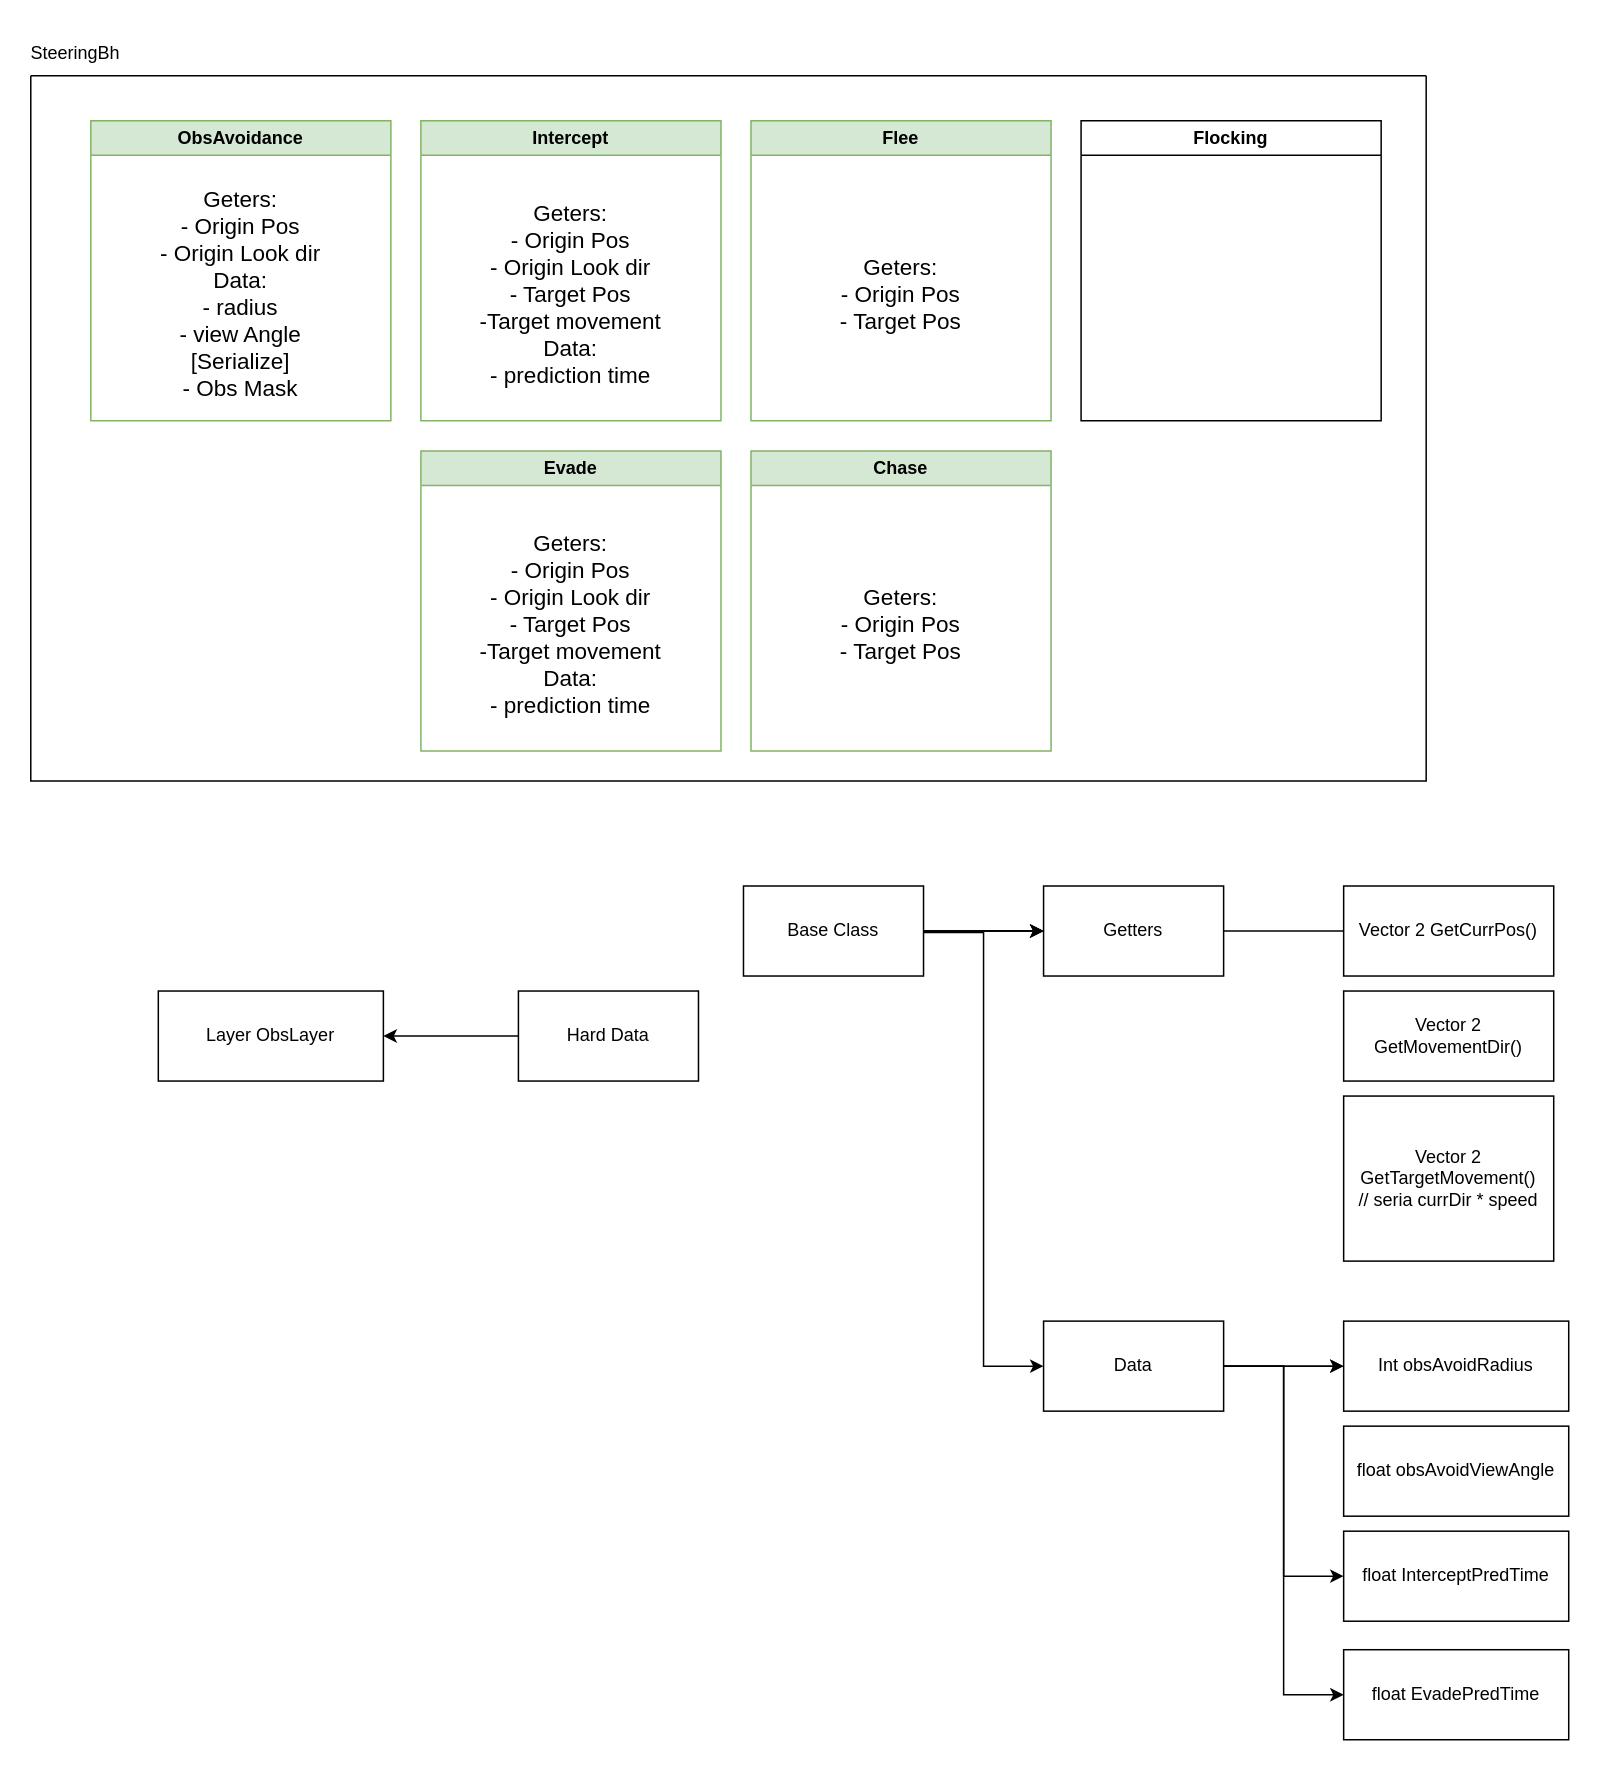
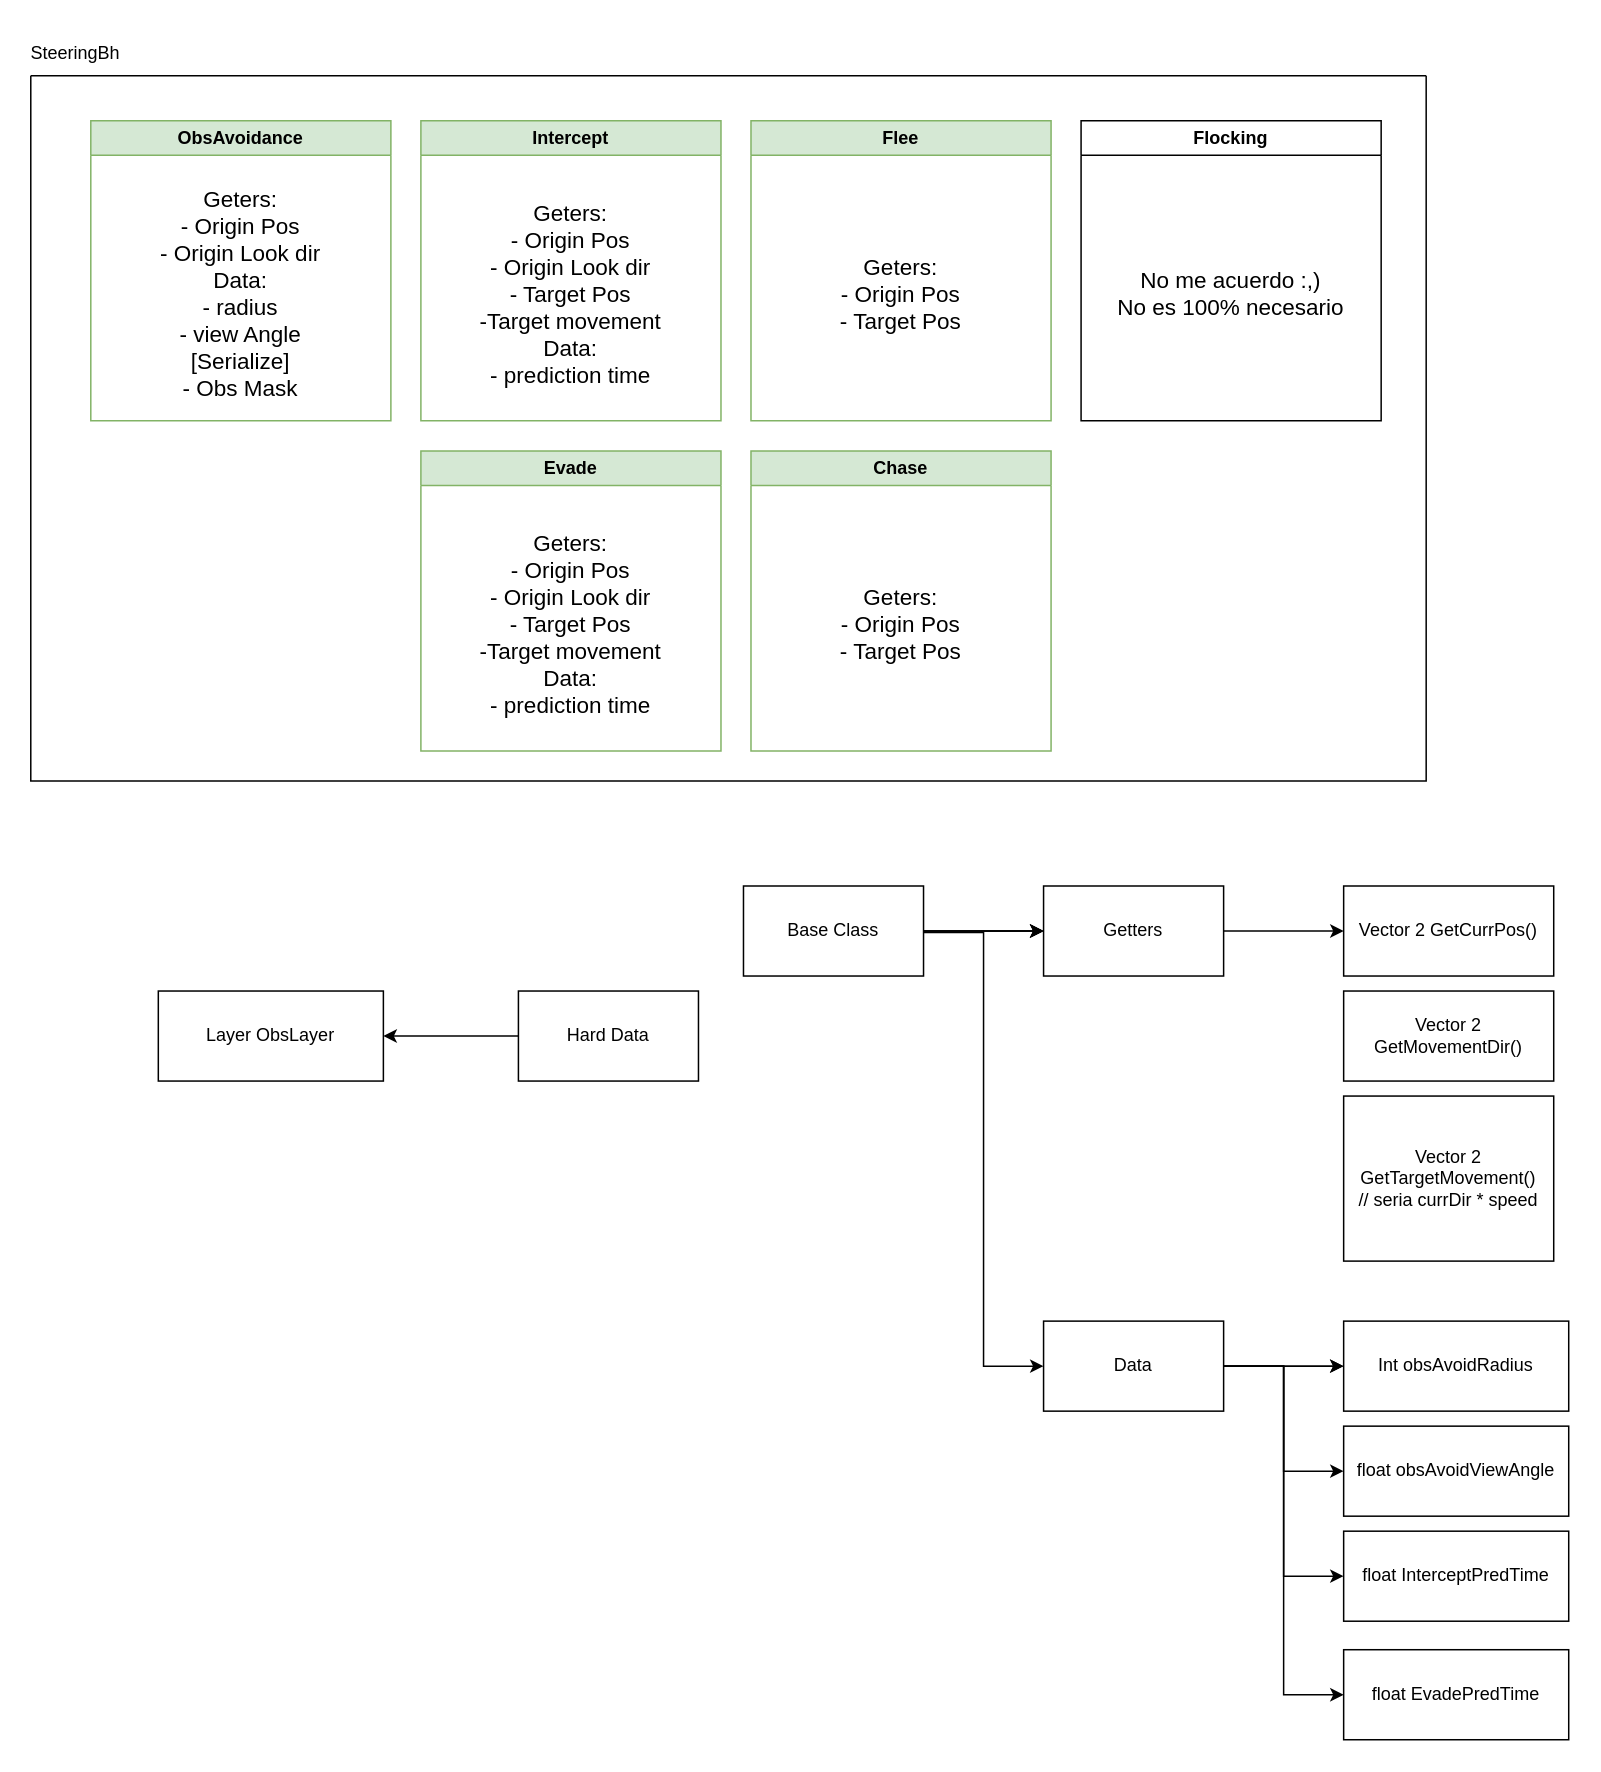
  <mxCell id="0" />
  <mxCell id="1" parent="0" />
  <mxCell id="2" value="" style="swimlane;startSize=0;" vertex="1" parent="1"><mxGeometry x="20" y="50" width="930" height="470" as="geometry"><mxRectangle x="40" y="90" width="50" height="40" as="alternateBounds" /></mxGeometry></mxCell>
  <mxCell id="3" value="ObsAvoidance" style="swimlane;whiteSpace=wrap;html=1;fillColor=#d5e8d4;strokeColor=#82b366;" vertex="1" parent="2"><mxGeometry x="40" y="30" width="200" height="200" as="geometry"><mxRectangle x="40" y="30" width="120" height="30" as="alternateBounds" /></mxGeometry></mxCell>
  <mxCell id="4" value="&lt;div style=&quot;font-size: 15px;&quot;&gt;&lt;span style=&quot;background-color: initial;&quot;&gt;&lt;font style=&quot;font-size: 15px;&quot;&gt;Geters:&lt;/font&gt;&lt;/span&gt;&lt;/div&gt;&lt;font style=&quot;font-size: 15px;&quot;&gt;- Origin Pos&lt;br&gt;- Origin Look dir&lt;br&gt;Data:&lt;br&gt;- radius&lt;br&gt;- view Angle&lt;br&gt;[Serialize]&lt;br&gt;- Obs Mask&lt;/font&gt;" style="text;html=1;strokeColor=none;fillColor=none;align=center;verticalAlign=middle;whiteSpace=wrap;rounded=0;" vertex="1" parent="3"><mxGeometry y="30" width="200" height="170" as="geometry" /></mxCell>
  <mxCell id="5" value="Intercept" style="swimlane;whiteSpace=wrap;html=1;fillColor=#d5e8d4;strokeColor=#82b366;" vertex="1" parent="2"><mxGeometry x="260" y="30" width="200" height="200" as="geometry"><mxRectangle x="40" y="30" width="120" height="30" as="alternateBounds" /></mxGeometry></mxCell>
  <mxCell id="6" value="&lt;div style=&quot;font-size: 15px;&quot;&gt;&lt;span style=&quot;background-color: initial;&quot;&gt;&lt;font style=&quot;font-size: 15px;&quot;&gt;Geters:&lt;/font&gt;&lt;/span&gt;&lt;/div&gt;&lt;font style=&quot;font-size: 15px;&quot;&gt;- Origin Pos&lt;br&gt;- Origin Look dir&lt;br&gt;- Target Pos&lt;br&gt;-Target movement&lt;br&gt;Data:&lt;br&gt;- prediction time&lt;/font&gt;" style="text;html=1;strokeColor=none;fillColor=none;align=center;verticalAlign=middle;whiteSpace=wrap;rounded=0;" vertex="1" parent="5"><mxGeometry y="30" width="200" height="170" as="geometry" /></mxCell>
  <mxCell id="7" value="Flee" style="swimlane;whiteSpace=wrap;html=1;fillColor=#d5e8d4;strokeColor=#82b366;" vertex="1" parent="2"><mxGeometry x="480" y="30" width="200" height="200" as="geometry"><mxRectangle x="40" y="30" width="120" height="30" as="alternateBounds" /></mxGeometry></mxCell>
  <mxCell id="8" value="&lt;div style=&quot;font-size: 15px;&quot;&gt;&lt;span style=&quot;background-color: initial;&quot;&gt;&lt;font style=&quot;font-size: 15px;&quot;&gt;Geters:&lt;/font&gt;&lt;/span&gt;&lt;/div&gt;&lt;font style=&quot;font-size: 15px;&quot;&gt;- Origin Pos&lt;br&gt;- Target Pos&lt;/font&gt;" style="text;html=1;strokeColor=none;fillColor=none;align=center;verticalAlign=middle;whiteSpace=wrap;rounded=0;" vertex="1" parent="7"><mxGeometry y="30" width="200" height="170" as="geometry" /></mxCell>
  <mxCell id="9" value="Evade" style="swimlane;whiteSpace=wrap;html=1;fillColor=#d5e8d4;strokeColor=#82b366;" vertex="1" parent="2"><mxGeometry x="260" y="250" width="200" height="200" as="geometry"><mxRectangle x="40" y="30" width="120" height="30" as="alternateBounds" /></mxGeometry></mxCell>
  <mxCell id="10" value="&lt;div style=&quot;font-size: 15px;&quot;&gt;&lt;span style=&quot;background-color: initial;&quot;&gt;&lt;font style=&quot;font-size: 15px;&quot;&gt;Geters:&lt;/font&gt;&lt;/span&gt;&lt;/div&gt;&lt;font style=&quot;font-size: 15px;&quot;&gt;- Origin Pos&lt;br&gt;- Origin Look dir&lt;br&gt;- Target Pos&lt;br&gt;-Target movement&lt;br&gt;Data:&lt;br&gt;- prediction time&lt;/font&gt;" style="text;html=1;strokeColor=none;fillColor=none;align=center;verticalAlign=middle;whiteSpace=wrap;rounded=0;" vertex="1" parent="9"><mxGeometry y="30" width="200" height="170" as="geometry" /></mxCell>
  <mxCell id="11" value="Chase" style="swimlane;whiteSpace=wrap;html=1;fillColor=#d5e8d4;strokeColor=#82b366;" vertex="1" parent="2"><mxGeometry x="480" y="250" width="200" height="200" as="geometry"><mxRectangle x="40" y="30" width="120" height="30" as="alternateBounds" /></mxGeometry></mxCell>
  <mxCell id="12" value="&lt;div style=&quot;font-size: 15px;&quot;&gt;&lt;span style=&quot;background-color: initial;&quot;&gt;&lt;font style=&quot;font-size: 15px;&quot;&gt;Geters:&lt;/font&gt;&lt;/span&gt;&lt;/div&gt;&lt;font style=&quot;font-size: 15px;&quot;&gt;- Origin Pos&lt;br&gt;- Target Pos&lt;/font&gt;" style="text;html=1;strokeColor=none;fillColor=none;align=center;verticalAlign=middle;whiteSpace=wrap;rounded=0;" vertex="1" parent="11"><mxGeometry y="30" width="200" height="170" as="geometry" /></mxCell>
  <mxCell id="13" value="Flocking" style="swimlane;whiteSpace=wrap;html=1;" vertex="1" parent="2"><mxGeometry x="700" y="30" width="200" height="200" as="geometry"><mxRectangle x="40" y="30" width="120" height="30" as="alternateBounds" /></mxGeometry></mxCell>
+ <mxCell id="14" value="&lt;div style=&quot;font-size: 15px;&quot;&gt;No me acuerdo :,)&lt;/div&gt;&lt;div style=&quot;font-size: 15px;&quot;&gt;No es 100% necesario&lt;/div&gt;" style="text;html=1;strokeColor=none;fillColor=none;align=center;verticalAlign=middle;whiteSpace=wrap;rounded=0;" vertex="1" parent="13"><mxGeometry y="30" width="200" height="170" as="geometry" /></mxCell>
  <mxCell id="15" value="SteeringBh" style="text;html=1;strokeColor=none;fillColor=none;align=center;verticalAlign=middle;whiteSpace=wrap;rounded=0;" vertex="1" parent="1"><mxGeometry x="20" y="20" width="60" height="30" as="geometry" /></mxCell>
  <mxCell id="16" value="" style="edgeStyle=orthogonalEdgeStyle;rounded=0;orthogonalLoop=1;jettySize=auto;html=1;" edge="1" parent="1" source="20" target="22"><mxGeometry relative="1" as="geometry" /></mxCell>
  <mxCell id="17" value="" style="edgeStyle=orthogonalEdgeStyle;rounded=0;orthogonalLoop=1;jettySize=auto;html=1;" edge="1" parent="1" source="20" target="22"><mxGeometry relative="1" as="geometry" /></mxCell>
  <mxCell id="18" value="" style="edgeStyle=orthogonalEdgeStyle;rounded=0;orthogonalLoop=1;jettySize=auto;html=1;" edge="1" parent="1" source="20" target="22"><mxGeometry relative="1" as="geometry" /></mxCell>
  <mxCell id="19" value="" style="edgeStyle=orthogonalEdgeStyle;rounded=0;orthogonalLoop=1;jettySize=auto;html=1;entryX=0;entryY=0.5;entryDx=0;entryDy=0;" edge="1" parent="1" target="31"><mxGeometry relative="1" as="geometry"><mxPoint x="525" y="620" as="sourcePoint" /><mxPoint x="665" y="720" as="targetPoint" /><Array as="points"><mxPoint x="525" y="621" /><mxPoint x="655" y="621" /><mxPoint x="655" y="910" /></Array></mxGeometry></mxCell>
  <mxCell id="20" value="Base Class" style="rounded=0;whiteSpace=wrap;html=1;" vertex="1" parent="1"><mxGeometry x="495" y="590" width="120" height="60" as="geometry" /></mxCell>
- <mxCell id="21" value="" style="edgeStyle=orthogonalEdgeStyle;rounded=0;orthogonalLoop=1;jettySize=auto;html=1;endArrow=none;" edge="1" parent="1" source="22" target="23"><mxGeometry relative="1" as="geometry" /></mxCell>
+ <mxCell id="21" value="" style="edgeStyle=orthogonalEdgeStyle;rounded=0;orthogonalLoop=1;jettySize=auto;html=1;" edge="1" parent="1" source="22" target="23"><mxGeometry relative="1" as="geometry" /></mxCell>
  <mxCell id="22" value="Getters" style="rounded=0;whiteSpace=wrap;html=1;" vertex="1" parent="1"><mxGeometry x="695" y="590" width="120" height="60" as="geometry" /></mxCell>
  <mxCell id="23" value="Vector 2 GetCurrPos()" style="rounded=0;whiteSpace=wrap;html=1;" vertex="1" parent="1"><mxGeometry x="895" y="590" width="140" height="60" as="geometry" /></mxCell>
  <mxCell id="24" value="Vector 2 GetMovementDir()" style="rounded=0;whiteSpace=wrap;html=1;" vertex="1" parent="1"><mxGeometry x="895" y="660" width="140" height="60" as="geometry" /></mxCell>
  <mxCell id="25" value="Vector 2 GetTargetMovement()&lt;br&gt;// seria currDir * speed" style="rounded=0;whiteSpace=wrap;html=1;" vertex="1" parent="1"><mxGeometry x="895" y="730" width="140" height="110" as="geometry" /></mxCell>
  <mxCell id="26" value="" style="edgeStyle=orthogonalEdgeStyle;rounded=0;orthogonalLoop=1;jettySize=auto;html=1;" edge="1" parent="1" source="31" target="32"><mxGeometry relative="1" as="geometry" /></mxCell>
  <mxCell id="27" value="" style="edgeStyle=orthogonalEdgeStyle;rounded=0;orthogonalLoop=1;jettySize=auto;html=1;" edge="1" parent="1" source="31" target="32"><mxGeometry relative="1" as="geometry" /></mxCell>
+ <mxCell id="28" style="edgeStyle=orthogonalEdgeStyle;rounded=0;orthogonalLoop=1;jettySize=auto;html=1;entryX=0;entryY=0.5;entryDx=0;entryDy=0;" edge="1" parent="1" source="31" target="33"><mxGeometry relative="1" as="geometry" /></mxCell>
  <mxCell id="29" style="edgeStyle=orthogonalEdgeStyle;rounded=0;orthogonalLoop=1;jettySize=auto;html=1;entryX=0;entryY=0.5;entryDx=0;entryDy=0;" edge="1" parent="1" source="31" target="37"><mxGeometry relative="1" as="geometry" /></mxCell>
  <mxCell id="30" style="edgeStyle=orthogonalEdgeStyle;rounded=0;orthogonalLoop=1;jettySize=auto;html=1;entryX=0;entryY=0.5;entryDx=0;entryDy=0;" edge="1" parent="1" source="31" target="38"><mxGeometry relative="1" as="geometry" /></mxCell>
  <mxCell id="31" value="Data" style="rounded=0;whiteSpace=wrap;html=1;" vertex="1" parent="1"><mxGeometry x="695" y="880" width="120" height="60" as="geometry" /></mxCell>
  <mxCell id="32" value="Int obsAvoidRadius" style="rounded=0;whiteSpace=wrap;html=1;" vertex="1" parent="1"><mxGeometry x="895" y="880" width="150" height="60" as="geometry" /></mxCell>
  <mxCell id="33" value="float obsAvoidViewAngle" style="rounded=0;whiteSpace=wrap;html=1;" vertex="1" parent="1"><mxGeometry x="895" y="950" width="150" height="60" as="geometry" /></mxCell>
  <mxCell id="34" value="Layer ObsLayer" style="rounded=0;whiteSpace=wrap;html=1;" vertex="1" parent="1"><mxGeometry x="105" y="660" width="150" height="60" as="geometry" /></mxCell>
  <mxCell id="35" style="edgeStyle=orthogonalEdgeStyle;rounded=0;orthogonalLoop=1;jettySize=auto;html=1;" edge="1" parent="1" source="36" target="34"><mxGeometry relative="1" as="geometry" /></mxCell>
  <mxCell id="36" value="Hard Data" style="rounded=0;whiteSpace=wrap;html=1;" vertex="1" parent="1"><mxGeometry x="345" y="660" width="120" height="60" as="geometry" /></mxCell>
  <mxCell id="37" value="float InterceptPredTime" style="rounded=0;whiteSpace=wrap;html=1;" vertex="1" parent="1"><mxGeometry x="895" y="1020" width="150" height="60" as="geometry" /></mxCell>
  <mxCell id="38" value="float EvadePredTime" style="rounded=0;whiteSpace=wrap;html=1;" vertex="1" parent="1"><mxGeometry x="895" y="1099" width="150" height="60" as="geometry" /></mxCell>
